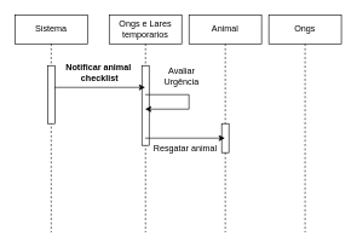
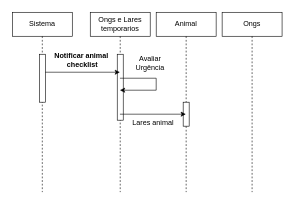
  <mxCell id="0" />
  <mxCell id="1" parent="0" />
  <mxCell id="2" value="Sistema" style="shape=umlLifeline;perimeter=lifelinePerimeter;whiteSpace=wrap;html=1;container=1;dropTarget=0;collapsible=0;recursiveResize=0;outlineConnect=0;portConstraint=eastwest;newEdgeStyle={&quot;curved&quot;:0,&quot;rounded&quot;:0};" vertex="1" parent="1"><mxGeometry x="20" y="20" width="100" height="300" as="geometry" /></mxCell>
  <mxCell id="3" value="" style="html=1;points=[[0,0,0,0,5],[0,1,0,0,-5],[1,0,0,0,5],[1,1,0,0,-5]];perimeter=orthogonalPerimeter;outlineConnect=0;targetShapes=umlLifeline;portConstraint=eastwest;newEdgeStyle={&quot;curved&quot;:0,&quot;rounded&quot;:0};" vertex="1" parent="2"><mxGeometry x="45" y="70" width="10" height="80" as="geometry" /></mxCell>
  <mxCell id="4" value="Ongs e Lares temporarios" style="shape=umlLifeline;perimeter=lifelinePerimeter;whiteSpace=wrap;html=1;container=1;dropTarget=0;collapsible=0;recursiveResize=0;outlineConnect=0;portConstraint=eastwest;newEdgeStyle={&quot;curved&quot;:0,&quot;rounded&quot;:0};" vertex="1" parent="1"><mxGeometry x="150" y="20" width="100" height="300" as="geometry" /></mxCell>
  <mxCell id="5" value="" style="html=1;points=[[0,0,0,0,5],[0,1,0,0,-5],[1,0,0,0,5],[1,1,0,0,-5]];perimeter=orthogonalPerimeter;outlineConnect=0;targetShapes=umlLifeline;portConstraint=eastwest;newEdgeStyle={&quot;curved&quot;:0,&quot;rounded&quot;:0};" vertex="1" parent="4"><mxGeometry x="45" y="70" width="10" height="110" as="geometry" /></mxCell>
  <mxCell id="6" value="Animal" style="shape=umlLifeline;perimeter=lifelinePerimeter;whiteSpace=wrap;html=1;container=1;dropTarget=0;collapsible=0;recursiveResize=0;outlineConnect=0;portConstraint=eastwest;newEdgeStyle={&quot;curved&quot;:0,&quot;rounded&quot;:0};" vertex="1" parent="1"><mxGeometry x="260" y="20" width="100" height="300" as="geometry" /></mxCell>
  <mxCell id="7" value="" style="html=1;points=[[0,0,0,0,5],[0,1,0,0,-5],[1,0,0,0,5],[1,1,0,0,-5]];perimeter=orthogonalPerimeter;outlineConnect=0;targetShapes=umlLifeline;portConstraint=eastwest;newEdgeStyle={&quot;curved&quot;:0,&quot;rounded&quot;:0};" vertex="1" parent="6"><mxGeometry x="45" y="150" width="10" height="40" as="geometry" /></mxCell>
  <mxCell id="8" value="Ongs" style="shape=umlLifeline;perimeter=lifelinePerimeter;whiteSpace=wrap;html=1;container=1;dropTarget=0;collapsible=0;recursiveResize=0;outlineConnect=0;portConstraint=eastwest;newEdgeStyle={&quot;curved&quot;:0,&quot;rounded&quot;:0};" vertex="1" parent="1"><mxGeometry x="370" y="20" width="100" height="300" as="geometry" /></mxCell>
  <mxCell id="9" value="" style="endArrow=classic;html=1;rounded=0;" edge="1" parent="1"><mxGeometry width="50" height="50" relative="1" as="geometry"><mxPoint x="75" y="120" as="sourcePoint" /><mxPoint x="199.5" y="120" as="targetPoint" /></mxGeometry></mxCell>
  <mxCell id="10" value="Notificar animal&lt;div&gt;&amp;nbsp;checklist&lt;/div&gt;" style="text;align=center;fontStyle=1;verticalAlign=middle;spacingLeft=3;spacingRight=3;strokeColor=none;rotatable=0;points=[[0,0.5],[1,0.5]];portConstraint=eastwest;html=1;" vertex="1" parent="1"><mxGeometry x="90" y="80" width="90" height="40" as="geometry" /></mxCell>
  <mxCell id="11" value="" style="endArrow=classic;html=1;rounded=0;" edge="1" parent="1"><mxGeometry width="50" height="50" relative="1" as="geometry"><mxPoint x="199.5" y="130" as="sourcePoint" /><mxPoint x="199.5" y="150" as="targetPoint" /><Array as="points"><mxPoint x="260" y="130" /><mxPoint x="260" y="150" /></Array></mxGeometry></mxCell>
  <mxCell id="12" value="Avaliar Urgência" style="text;html=1;align=center;verticalAlign=middle;whiteSpace=wrap;rounded=0;" vertex="1" parent="1"><mxGeometry x="220" y="90" width="60" height="30" as="geometry" /></mxCell>
  <mxCell id="13" value="" style="endArrow=classic;html=1;rounded=0;" edge="1" parent="1" target="6"><mxGeometry width="50" height="50" relative="1" as="geometry"><mxPoint x="199.5" y="190" as="sourcePoint" /><mxPoint x="320" y="190" as="targetPoint" /></mxGeometry></mxCell>
- <mxCell id="14" value="Resgatar animal" style="text;html=1;align=center;verticalAlign=middle;whiteSpace=wrap;rounded=0;" vertex="1" parent="1"><mxGeometry x="210" y="190" width="90" height="30" as="geometry" /></mxCell>
+ <mxCell id="14" value="Lares animal" style="text;html=1;align=center;verticalAlign=middle;whiteSpace=wrap;rounded=0;" vertex="1" parent="1"><mxGeometry x="210" y="190" width="90" height="30" as="geometry" /></mxCell>
